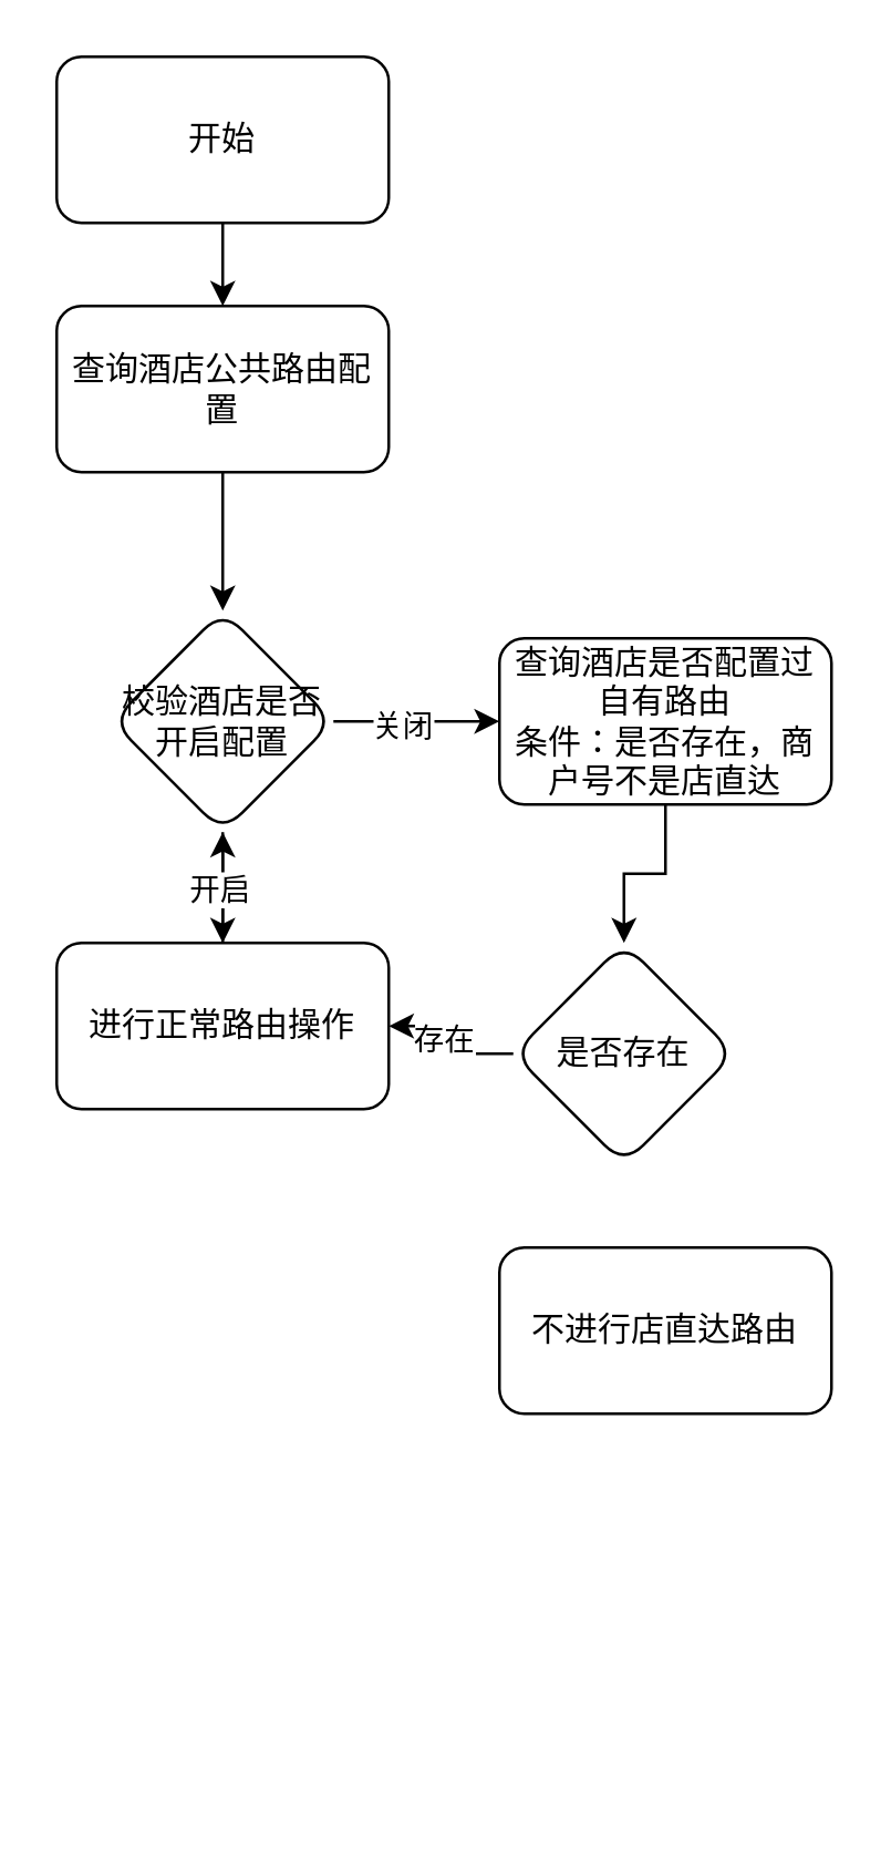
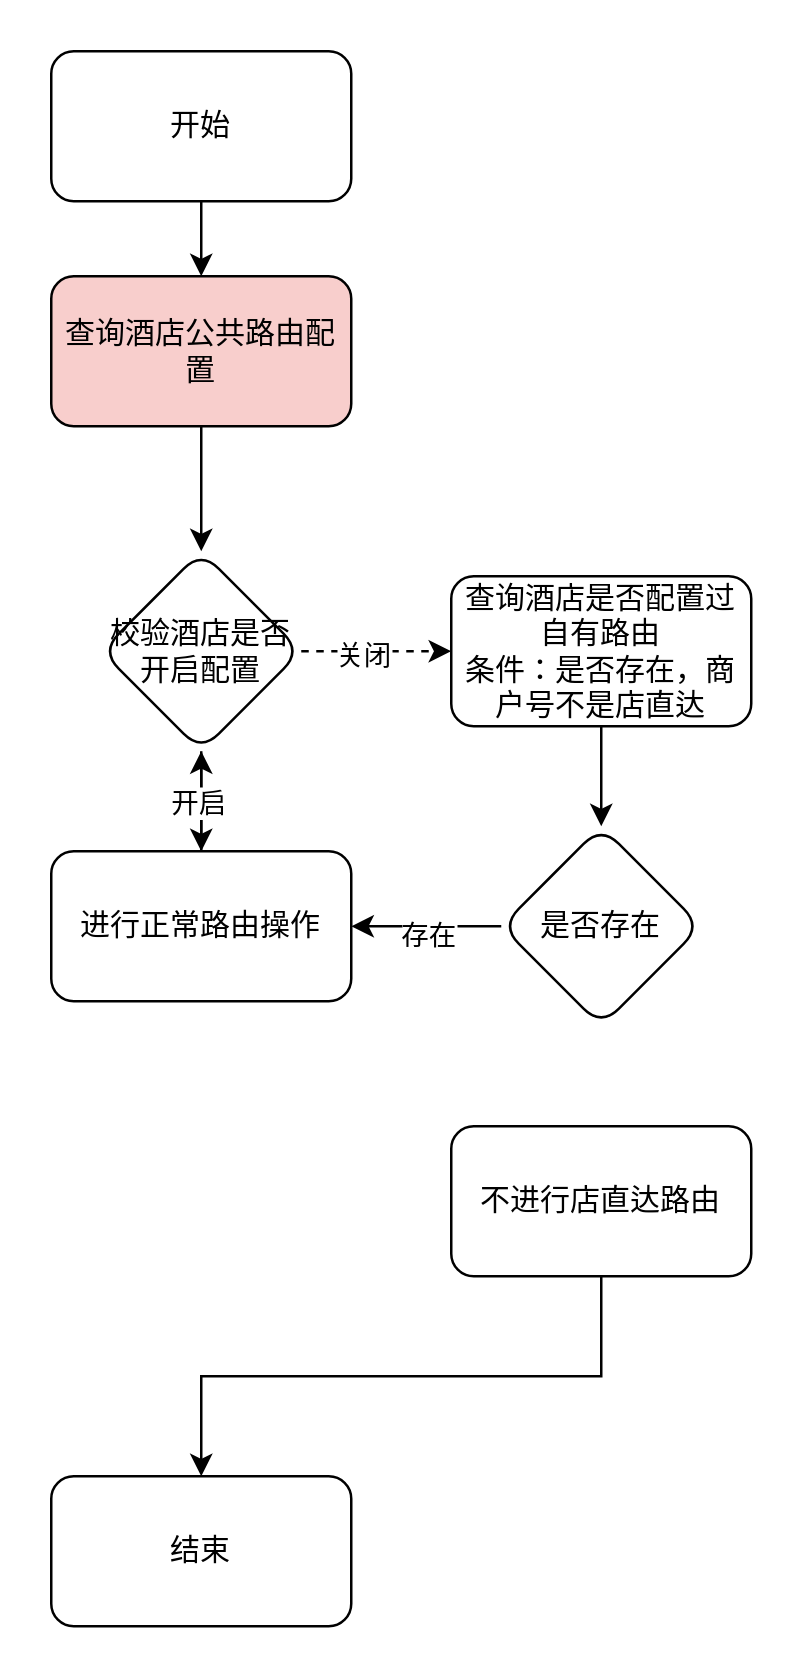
  <mxCell id="0" />
  <mxCell id="1" parent="0" />
  <mxCell id="2" value="" style="edgeStyle=orthogonalEdgeStyle;rounded=0;orthogonalLoop=1;jettySize=auto;html=1;" edge="1" parent="1" source="3"><mxGeometry relative="1" as="geometry"><mxPoint x="80" y="110" as="targetPoint" /></mxGeometry></mxCell>
  <mxCell id="3" value="开始" style="rounded=1;whiteSpace=wrap;html=1;" vertex="1" parent="1"><mxGeometry x="20" y="20" width="120" height="60" as="geometry" /></mxCell>
  <mxCell id="4" value="" style="edgeStyle=orthogonalEdgeStyle;rounded=0;orthogonalLoop=1;jettySize=auto;html=1;" edge="1" parent="1" source="12" target="8"><mxGeometry relative="1" as="geometry"><mxPoint x="80" y="180" as="sourcePoint" /></mxGeometry></mxCell>
  <mxCell id="5" value="" style="edgeStyle=orthogonalEdgeStyle;rounded=0;orthogonalLoop=1;jettySize=auto;html=1;" edge="1" parent="1" source="8" target="11"><mxGeometry relative="1" as="geometry" /></mxCell>
- <mxCell id="6" value="" style="edgeStyle=orthogonalEdgeStyle;rounded=0;orthogonalLoop=1;jettySize=auto;html=1;" edge="1" parent="1" source="8" target="14"><mxGeometry relative="1" as="geometry" /></mxCell>
+ <mxCell id="6" value="" style="edgeStyle=orthogonalEdgeStyle;rounded=0;orthogonalLoop=1;jettySize=auto;html=1;dashed=1;" edge="1" parent="1" source="8" target="14"><mxGeometry relative="1" as="geometry" /></mxCell>
  <mxCell id="7" value="关闭" style="edgeLabel;html=1;align=center;verticalAlign=middle;resizable=0;points=[];" vertex="1" connectable="0" parent="6"><mxGeometry x="-0.2" y="-1" relative="1" as="geometry"><mxPoint as="offset" /></mxGeometry></mxCell>
  <mxCell id="8" value="校验酒店是否开启配置" style="rhombus;whiteSpace=wrap;html=1;rounded=1;" vertex="1" parent="1"><mxGeometry x="40" y="220" width="80" height="80" as="geometry" /></mxCell>
  <mxCell id="9" value="" style="edgeStyle=orthogonalEdgeStyle;rounded=0;orthogonalLoop=1;jettySize=auto;html=1;" edge="1" parent="1" source="11" target="8"><mxGeometry relative="1" as="geometry" /></mxCell>
  <mxCell id="10" value="开启" style="edgeLabel;html=1;align=center;verticalAlign=middle;resizable=0;points=[];" vertex="1" connectable="0" parent="9"><mxGeometry y="2" relative="1" as="geometry"><mxPoint as="offset" /></mxGeometry></mxCell>
  <mxCell id="11" value="进行正常路由操作" style="whiteSpace=wrap;html=1;rounded=1;" vertex="1" parent="1"><mxGeometry x="20" y="340" width="120" height="60" as="geometry" /></mxCell>
- <mxCell id="12" value="查询酒店公共路由配置" style="rounded=1;whiteSpace=wrap;html=1;" vertex="1" parent="1"><mxGeometry x="20" y="110" width="120" height="60" as="geometry" /></mxCell>
+ <mxCell id="12" value="查询酒店公共路由配置" style="rounded=1;whiteSpace=wrap;html=1;fillColor=#f8cecc;" vertex="1" parent="1"><mxGeometry x="20" y="110" width="120" height="60" as="geometry" /></mxCell>
  <mxCell id="13" value="" style="edgeStyle=orthogonalEdgeStyle;rounded=0;orthogonalLoop=1;jettySize=auto;html=1;" edge="1" parent="1" source="14" target="17"><mxGeometry relative="1" as="geometry" /></mxCell>
  <mxCell id="14" value="查询酒店是否配置过自有路由&lt;br&gt;条件：是否存在，商户号不是店直达" style="whiteSpace=wrap;html=1;rounded=1;" vertex="1" parent="1"><mxGeometry x="180" y="230" width="120" height="60" as="geometry" /></mxCell>
  <mxCell id="15" style="edgeStyle=orthogonalEdgeStyle;rounded=0;orthogonalLoop=1;jettySize=auto;html=1;exitX=0;exitY=0.5;exitDx=0;exitDy=0;entryX=1;entryY=0.5;entryDx=0;entryDy=0;" edge="1" parent="1" source="17" target="11"><mxGeometry relative="1" as="geometry" /></mxCell>
  <mxCell id="16" value="存在" style="edgeLabel;html=1;align=center;verticalAlign=middle;resizable=0;points=[];" vertex="1" connectable="0" parent="15"><mxGeometry y="3" relative="1" as="geometry"><mxPoint as="offset" /></mxGeometry></mxCell>
- <mxCell id="17" value="是否存在" style="rhombus;whiteSpace=wrap;html=1;rounded=1;" vertex="1" parent="1"><mxGeometry x="185" y="340" width="80" height="80" as="geometry" /></mxCell>
+ <mxCell id="17" value="是否存在" style="rhombus;whiteSpace=wrap;html=1;rounded=1;" vertex="1" parent="1"><mxGeometry x="200" y="330" width="80" height="80" as="geometry" /></mxCell>
+ <mxCell id="18" style="edgeStyle=orthogonalEdgeStyle;rounded=0;orthogonalLoop=1;jettySize=auto;html=1;exitX=0.5;exitY=1;exitDx=0;exitDy=0;entryX=0.5;entryY=0;entryDx=0;entryDy=0;" edge="1" parent="1" source="19" target="20"><mxGeometry relative="1" as="geometry" /></mxCell>
  <mxCell id="19" value="不进行店直达路由" style="whiteSpace=wrap;html=1;rounded=1;" vertex="1" parent="1"><mxGeometry x="180" y="450" width="120" height="60" as="geometry" /></mxCell>
+ <mxCell id="20" value="结束" style="whiteSpace=wrap;html=1;rounded=1;" vertex="1" parent="1"><mxGeometry x="20" y="590" width="120" height="60" as="geometry" /></mxCell>
